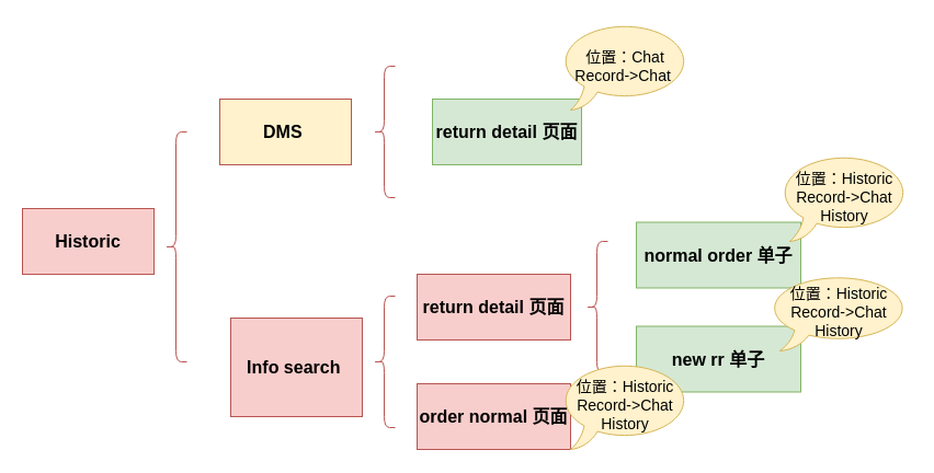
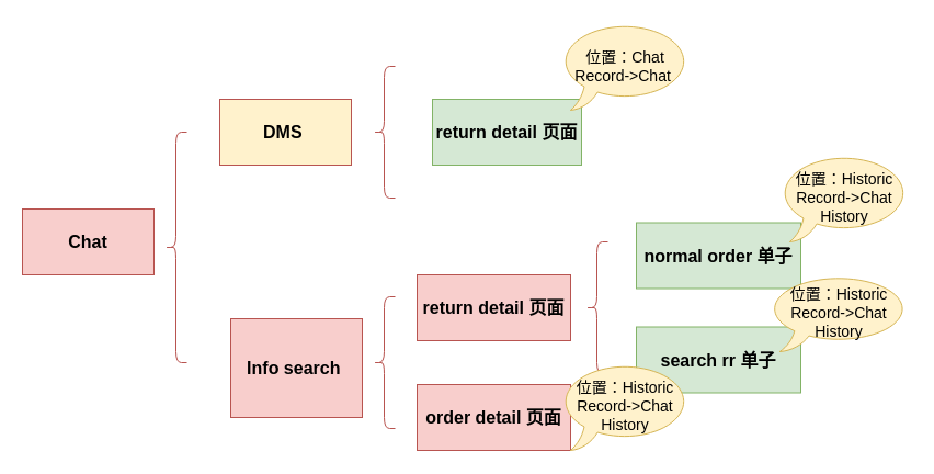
  <mxCell id="0" />
  <mxCell id="1" parent="0" />
- <mxCell id="2" value="Historic" style="rounded=0;whiteSpace=wrap;html=1;fontSize=16;fontStyle=1;fillColor=#f8cecc;strokeColor=#b85450;" vertex="1" parent="1"><mxGeometry x="20" y="190" width="120" height="60" as="geometry" /></mxCell>
+ <mxCell id="2" value="Chat" style="rounded=0;whiteSpace=wrap;html=1;fontSize=16;fontStyle=1;fillColor=#f8cecc;strokeColor=#b85450;" vertex="1" parent="1"><mxGeometry x="20" y="190" width="120" height="60" as="geometry" /></mxCell>
  <mxCell id="3" value="DMS&amp;nbsp;" style="rounded=0;whiteSpace=wrap;html=1;fontSize=16;fontStyle=1;fillColor=#fff2cc;strokeColor=#b85450;" vertex="1" parent="1"><mxGeometry x="200" y="90" width="120" height="60" as="geometry" /></mxCell>
  <mxCell id="4" value="Info search&amp;nbsp;" style="rounded=0;whiteSpace=wrap;html=1;fontSize=16;fontStyle=1;fillColor=#f8cecc;strokeColor=#b85450;" vertex="1" parent="1"><mxGeometry x="210" y="290" width="120" height="90" as="geometry" /></mxCell>
  <mxCell id="5" value="return detail 页面" style="rounded=0;whiteSpace=wrap;html=1;fontSize=16;fontStyle=1;fillColor=#d5e8d4;strokeColor=#82b366;" vertex="1" parent="1"><mxGeometry x="394" y="90" width="136" height="60" as="geometry" /></mxCell>
  <mxCell id="6" value="return detail 页面" style="rounded=0;whiteSpace=wrap;html=1;fontSize=16;fontStyle=1;fillColor=#f8cecc;strokeColor=#b85450;" vertex="1" parent="1"><mxGeometry x="380" y="250" width="140" height="60" as="geometry" /></mxCell>
- <mxCell id="7" value="order normal 页面" style="rounded=0;whiteSpace=wrap;html=1;fontSize=16;fontStyle=1;fillColor=#f8cecc;strokeColor=#b85450;" vertex="1" parent="1"><mxGeometry x="380" y="350" width="140" height="60" as="geometry" /></mxCell>
+ <mxCell id="7" value="order detail 页面" style="rounded=0;whiteSpace=wrap;html=1;fontSize=16;fontStyle=1;fillColor=#f8cecc;strokeColor=#b85450;" vertex="1" parent="1"><mxGeometry x="380" y="350" width="140" height="60" as="geometry" /></mxCell>
  <mxCell id="8" value="" style="shape=curlyBracket;whiteSpace=wrap;html=1;rounded=1;labelPosition=left;verticalLabelPosition=middle;align=right;verticalAlign=middle;fontSize=16;fontStyle=1;fillColor=#f8cecc;strokeColor=#b85450;" vertex="1" parent="1"><mxGeometry x="340" y="60" width="20" height="120" as="geometry" /></mxCell>
  <mxCell id="9" value="" style="shape=curlyBracket;whiteSpace=wrap;html=1;rounded=1;labelPosition=left;verticalLabelPosition=middle;align=right;verticalAlign=middle;fontSize=16;fontStyle=1;fillColor=#f8cecc;strokeColor=#b85450;" vertex="1" parent="1"><mxGeometry x="150" y="120" width="20" height="210" as="geometry" /></mxCell>
  <mxCell id="10" value="" style="shape=curlyBracket;whiteSpace=wrap;html=1;rounded=1;labelPosition=left;verticalLabelPosition=middle;align=right;verticalAlign=middle;fontSize=16;fontStyle=1;fillColor=#f8cecc;strokeColor=#b85450;" vertex="1" parent="1"><mxGeometry x="340" y="270" width="20" height="120" as="geometry" /></mxCell>
  <mxCell id="11" value="normal order 单子" style="rounded=0;whiteSpace=wrap;html=1;fontSize=16;fontStyle=1;fillColor=#d5e8d4;strokeColor=#82b366;" vertex="1" parent="1"><mxGeometry x="580" y="202.5" width="150" height="60" as="geometry" /></mxCell>
- <mxCell id="12" value="new rr 单子" style="rounded=0;whiteSpace=wrap;html=1;fontSize=16;fontStyle=1;fillColor=#d5e8d4;strokeColor=#82b366;" vertex="1" parent="1"><mxGeometry x="580" y="297.5" width="150" height="60" as="geometry" /></mxCell>
+ <mxCell id="12" value="search rr 单子" style="rounded=0;whiteSpace=wrap;html=1;fontSize=16;fontStyle=1;fillColor=#d5e8d4;strokeColor=#82b366;" vertex="1" parent="1"><mxGeometry x="580" y="297.5" width="150" height="60" as="geometry" /></mxCell>
  <mxCell id="13" value="" style="shape=curlyBracket;whiteSpace=wrap;html=1;rounded=1;labelPosition=left;verticalLabelPosition=middle;align=right;verticalAlign=middle;fontSize=16;fontStyle=1;fillColor=#f8cecc;strokeColor=#b85450;" vertex="1" parent="1"><mxGeometry x="534" y="220" width="20" height="120" as="geometry" /></mxCell>
  <mxCell id="14" value="位置：Historic Record-&amp;gt;Chat History" style="whiteSpace=wrap;html=1;shape=mxgraph.basic.oval_callout;fontSize=14;fillColor=#fff2cc;strokeColor=#d6b656;" vertex="1" parent="1"><mxGeometry x="710" y="140" width="120" height="80" as="geometry" /></mxCell>
  <mxCell id="15" value="位置：Historic Record-&amp;gt;Chat History" style="whiteSpace=wrap;html=1;shape=mxgraph.basic.oval_callout;fontSize=14;fillColor=#fff2cc;strokeColor=#d6b656;" vertex="1" parent="1"><mxGeometry x="700" y="250" width="130" height="70" as="geometry" /></mxCell>
  <mxCell id="16" value="位置：Historic Record-&amp;gt;Chat History" style="whiteSpace=wrap;html=1;shape=mxgraph.basic.oval_callout;fontSize=14;fillColor=#fff2cc;strokeColor=#d6b656;" vertex="1" parent="1"><mxGeometry x="510" y="330" width="120" height="80" as="geometry" /></mxCell>
  <mxCell id="17" value="位置：Chat Record-&amp;gt;Chat&amp;nbsp;" style="whiteSpace=wrap;html=1;shape=mxgraph.basic.oval_callout;fontSize=14;fillColor=#fff2cc;strokeColor=#d6b656;" vertex="1" parent="1"><mxGeometry x="510" y="20" width="120" height="80" as="geometry" /></mxCell>
